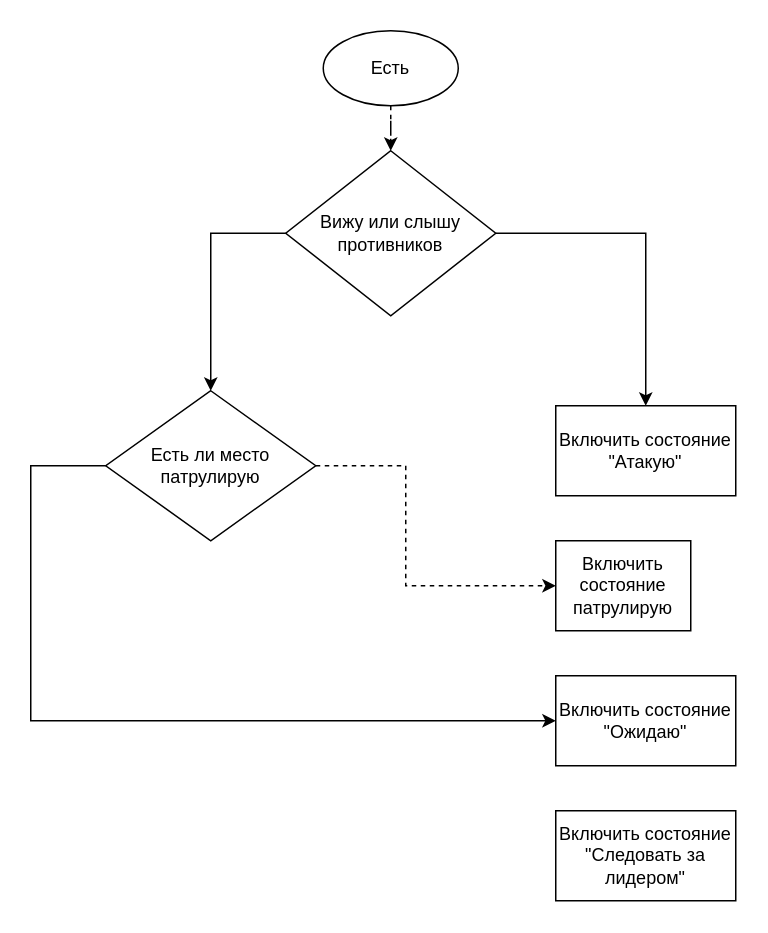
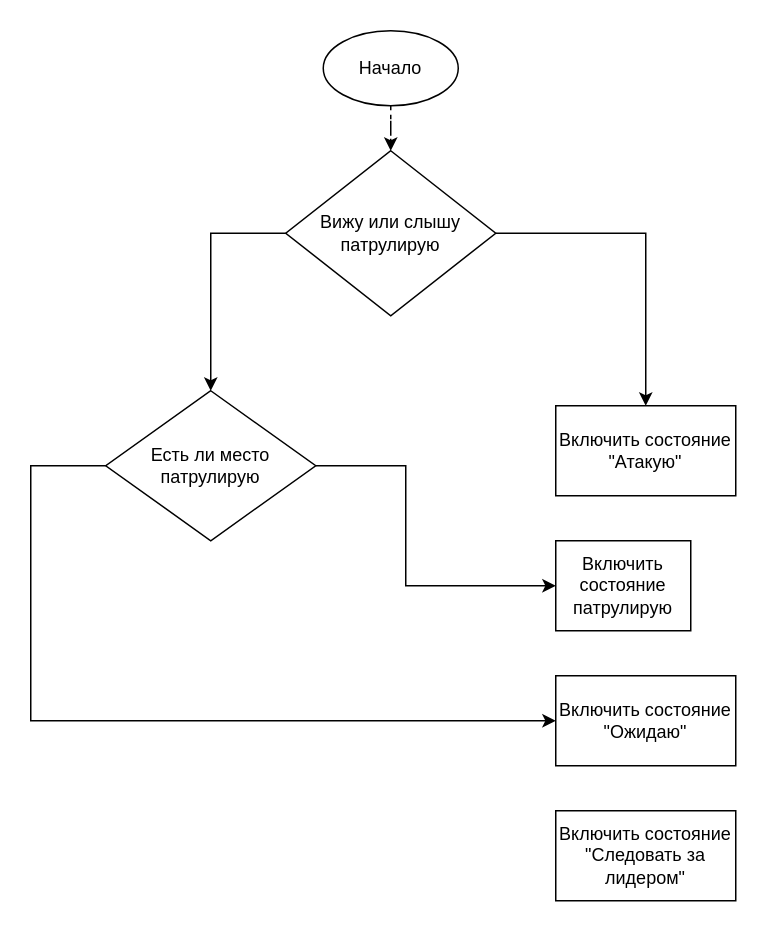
  <mxCell id="0" />
  <mxCell id="1" parent="0" />
  <mxCell id="2" style="edgeStyle=orthogonalEdgeStyle;rounded=0;orthogonalLoop=1;jettySize=auto;html=1;entryX=0.5;entryY=0;entryDx=0;entryDy=0;dashed=1;" edge="1" parent="1" source="3" target="6"><mxGeometry relative="1" as="geometry" /></mxCell>
- <mxCell id="3" value="Есть" style="ellipse;whiteSpace=wrap;html=1;" vertex="1" parent="1"><mxGeometry x="215" y="20" width="90" height="50" as="geometry" /></mxCell>
+ <mxCell id="3" value="Начало" style="ellipse;whiteSpace=wrap;html=1;" vertex="1" parent="1"><mxGeometry x="215" y="20" width="90" height="50" as="geometry" /></mxCell>
  <mxCell id="4" style="edgeStyle=orthogonalEdgeStyle;rounded=0;orthogonalLoop=1;jettySize=auto;html=1;entryX=0.5;entryY=0;entryDx=0;entryDy=0;" edge="1" parent="1" source="6" target="7"><mxGeometry relative="1" as="geometry"><Array as="points"><mxPoint x="430" y="155" /></Array></mxGeometry></mxCell>
  <mxCell id="5" style="edgeStyle=orthogonalEdgeStyle;rounded=0;orthogonalLoop=1;jettySize=auto;html=1;entryX=0.5;entryY=0;entryDx=0;entryDy=0;" edge="1" parent="1" source="6" target="12"><mxGeometry relative="1" as="geometry"><mxPoint x="90" y="250" as="targetPoint" /><Array as="points"><mxPoint x="140" y="155" /></Array></mxGeometry></mxCell>
- <mxCell id="6" value="Вижу или слышу противников" style="rhombus;whiteSpace=wrap;html=1;" vertex="1" parent="1"><mxGeometry x="190" y="100" width="140" height="110" as="geometry" /></mxCell>
+ <mxCell id="6" value="Вижу или слышу патрулирую" style="rhombus;whiteSpace=wrap;html=1;" vertex="1" parent="1"><mxGeometry x="190" y="100" width="140" height="110" as="geometry" /></mxCell>
  <mxCell id="7" value="Включить состояние &quot;Атакую&quot;" style="rounded=0;whiteSpace=wrap;html=1;" vertex="1" parent="1"><mxGeometry x="370" y="270" width="120" height="60" as="geometry" /></mxCell>
  <mxCell id="8" value="Включить состояние патрулирую" style="rounded=0;whiteSpace=wrap;html=1;" vertex="1" parent="1"><mxGeometry x="370" y="360" width="90" height="60" as="geometry" /></mxCell>
  <mxCell id="9" value="Включить состояние &quot;Ожидаю&quot;" style="rounded=0;whiteSpace=wrap;html=1;" vertex="1" parent="1"><mxGeometry x="370" y="450" width="120" height="60" as="geometry" /></mxCell>
- <mxCell id="10" style="edgeStyle=orthogonalEdgeStyle;rounded=0;orthogonalLoop=1;jettySize=auto;html=1;entryX=0;entryY=0.5;entryDx=0;entryDy=0;dashed=1;" edge="1" parent="1" source="12" target="8"><mxGeometry relative="1" as="geometry"><Array as="points"><mxPoint x="270" y="310" /><mxPoint x="270" y="390" /></Array></mxGeometry></mxCell>
+ <mxCell id="10" style="edgeStyle=orthogonalEdgeStyle;rounded=0;orthogonalLoop=1;jettySize=auto;html=1;entryX=0;entryY=0.5;entryDx=0;entryDy=0;" edge="1" parent="1" source="12" target="8"><mxGeometry relative="1" as="geometry"><Array as="points"><mxPoint x="270" y="310" /><mxPoint x="270" y="390" /></Array></mxGeometry></mxCell>
  <mxCell id="11" style="edgeStyle=orthogonalEdgeStyle;rounded=0;orthogonalLoop=1;jettySize=auto;html=1;entryX=0;entryY=0.5;entryDx=0;entryDy=0;exitX=0;exitY=0.5;exitDx=0;exitDy=0;" edge="1" parent="1" source="12" target="9"><mxGeometry relative="1" as="geometry"><mxPoint x="40" y="470" as="targetPoint" /><Array as="points"><mxPoint x="20" y="310" /><mxPoint x="20" y="480" /></Array></mxGeometry></mxCell>
  <mxCell id="12" value="Есть ли место патрулирую" style="rhombus;whiteSpace=wrap;html=1;" vertex="1" parent="1"><mxGeometry x="70" y="260" width="140" height="100" as="geometry" /></mxCell>
  <mxCell id="13" value="Включить состояние &quot;Следовать за лидером&quot;" style="rounded=0;whiteSpace=wrap;html=1;" vertex="1" parent="1"><mxGeometry x="370" y="540" width="120" height="60" as="geometry" /></mxCell>
